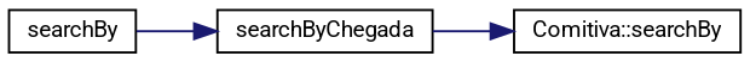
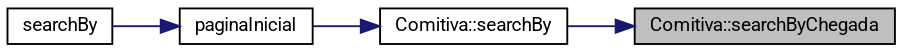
  digraph {
    fontname=Roboto
    rankdir=RL
    node [color=black fillcolor=white fontname=Roboto fontsize=10 shape=record style=filled]
    edge [color=midnightblue dir=back fontname=Roboto fontsize=10 labelfontname=Helvetica labelfontsize=10 style=solid]
+   n1 [fillcolor=grey75 fontcolor=black height=0.2 label="Comitiva::searchByChegada" width=0.4]
    n2 [height=0.2 label="Comitiva::searchBy" width=0.4]
-   n3 [height=0.2 label=searchByChegada width=0.4]
+   n3 [height=0.2 label=paginaInicial width=0.4]
    n4 [height=0.2 label=searchBy width=0.4]
+   n1 -> n2
    n2 -> n3
    n3 -> n4
  }
